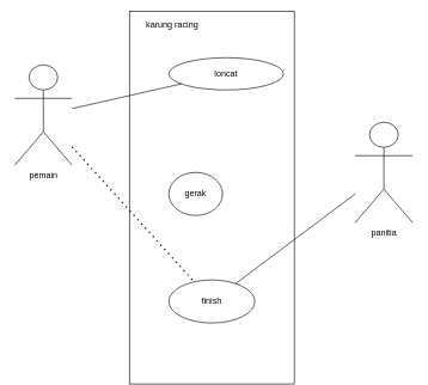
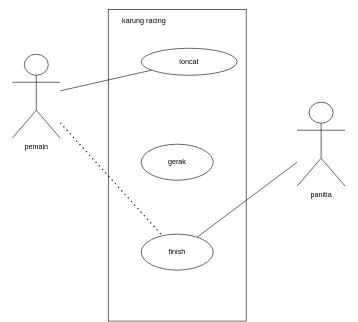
  <mxCell id="0" />
  <mxCell id="1" parent="0" />
  <mxCell id="2" value="" style="rounded=0;whiteSpace=wrap;html=1;rotation=-90;" vertex="1" parent="1"><mxGeometry x="35" y="160" width="520" height="230" as="geometry" /></mxCell>
  <mxCell id="3" value="&lt;div&gt;pemain&lt;/div&gt;&lt;div&gt;&lt;br&gt;&lt;/div&gt;" style="shape=umlActor;verticalLabelPosition=bottom;verticalAlign=top;html=1;outlineConnect=0;" vertex="1" parent="1"><mxGeometry x="20" y="90" width="80" height="140" as="geometry" /></mxCell>
  <mxCell id="4" value="&lt;div&gt;panitia&lt;/div&gt;&lt;div&gt;&lt;br&gt;&lt;/div&gt;" style="shape=umlActor;verticalLabelPosition=bottom;verticalAlign=top;html=1;outlineConnect=0;" vertex="1" parent="1"><mxGeometry x="495" y="170" width="80" height="140" as="geometry" /></mxCell>
  <mxCell id="5" value="loncat" style="ellipse;whiteSpace=wrap;html=1;" vertex="1" parent="1"><mxGeometry x="235" y="80" width="160" height="45" as="geometry" /></mxCell>
  <mxCell id="6" value="" style="endArrow=none;html=1;rounded=0;" edge="1" parent="1" source="3" target="5"><mxGeometry width="50" height="50" relative="1" as="geometry"><mxPoint x="135" y="160" as="sourcePoint" /><mxPoint x="285" y="280" as="targetPoint" /></mxGeometry></mxCell>
- <mxCell id="7" value="gerak" style="ellipse;whiteSpace=wrap;html=1;" vertex="1" parent="1"><mxGeometry x="235" y="240" width="75" height="60" as="geometry" /></mxCell>
+ <mxCell id="7" value="gerak" style="ellipse;whiteSpace=wrap;html=1;" vertex="1" parent="1"><mxGeometry x="235" y="240" width="120" height="60" as="geometry" /></mxCell>
  <mxCell id="8" value="finish" style="ellipse;whiteSpace=wrap;html=1;" vertex="1" parent="1"><mxGeometry x="235" y="390" width="120" height="60" as="geometry" /></mxCell>
  <mxCell id="9" value="" style="endArrow=none;html=1;rounded=0;" edge="1" parent="1" source="8" target="4"><mxGeometry width="50" height="50" relative="1" as="geometry"><mxPoint x="235" y="330" as="sourcePoint" /><mxPoint x="285" y="280" as="targetPoint" /></mxGeometry></mxCell>
  <mxCell id="10" value="" style="endArrow=none;dashed=1;html=1;dashPattern=1 3;strokeWidth=2;rounded=0;" edge="1" parent="1" source="3" target="8"><mxGeometry width="50" height="50" relative="1" as="geometry"><mxPoint x="235" y="330" as="sourcePoint" /><mxPoint x="285" y="280" as="targetPoint" /></mxGeometry></mxCell>
  <mxCell id="11" value="karung racing" style="text;html=1;strokeColor=none;fillColor=none;align=center;verticalAlign=middle;whiteSpace=wrap;rounded=0;" vertex="1" parent="1"><mxGeometry x="195" y="20" width="90" height="30" as="geometry" /></mxCell>
